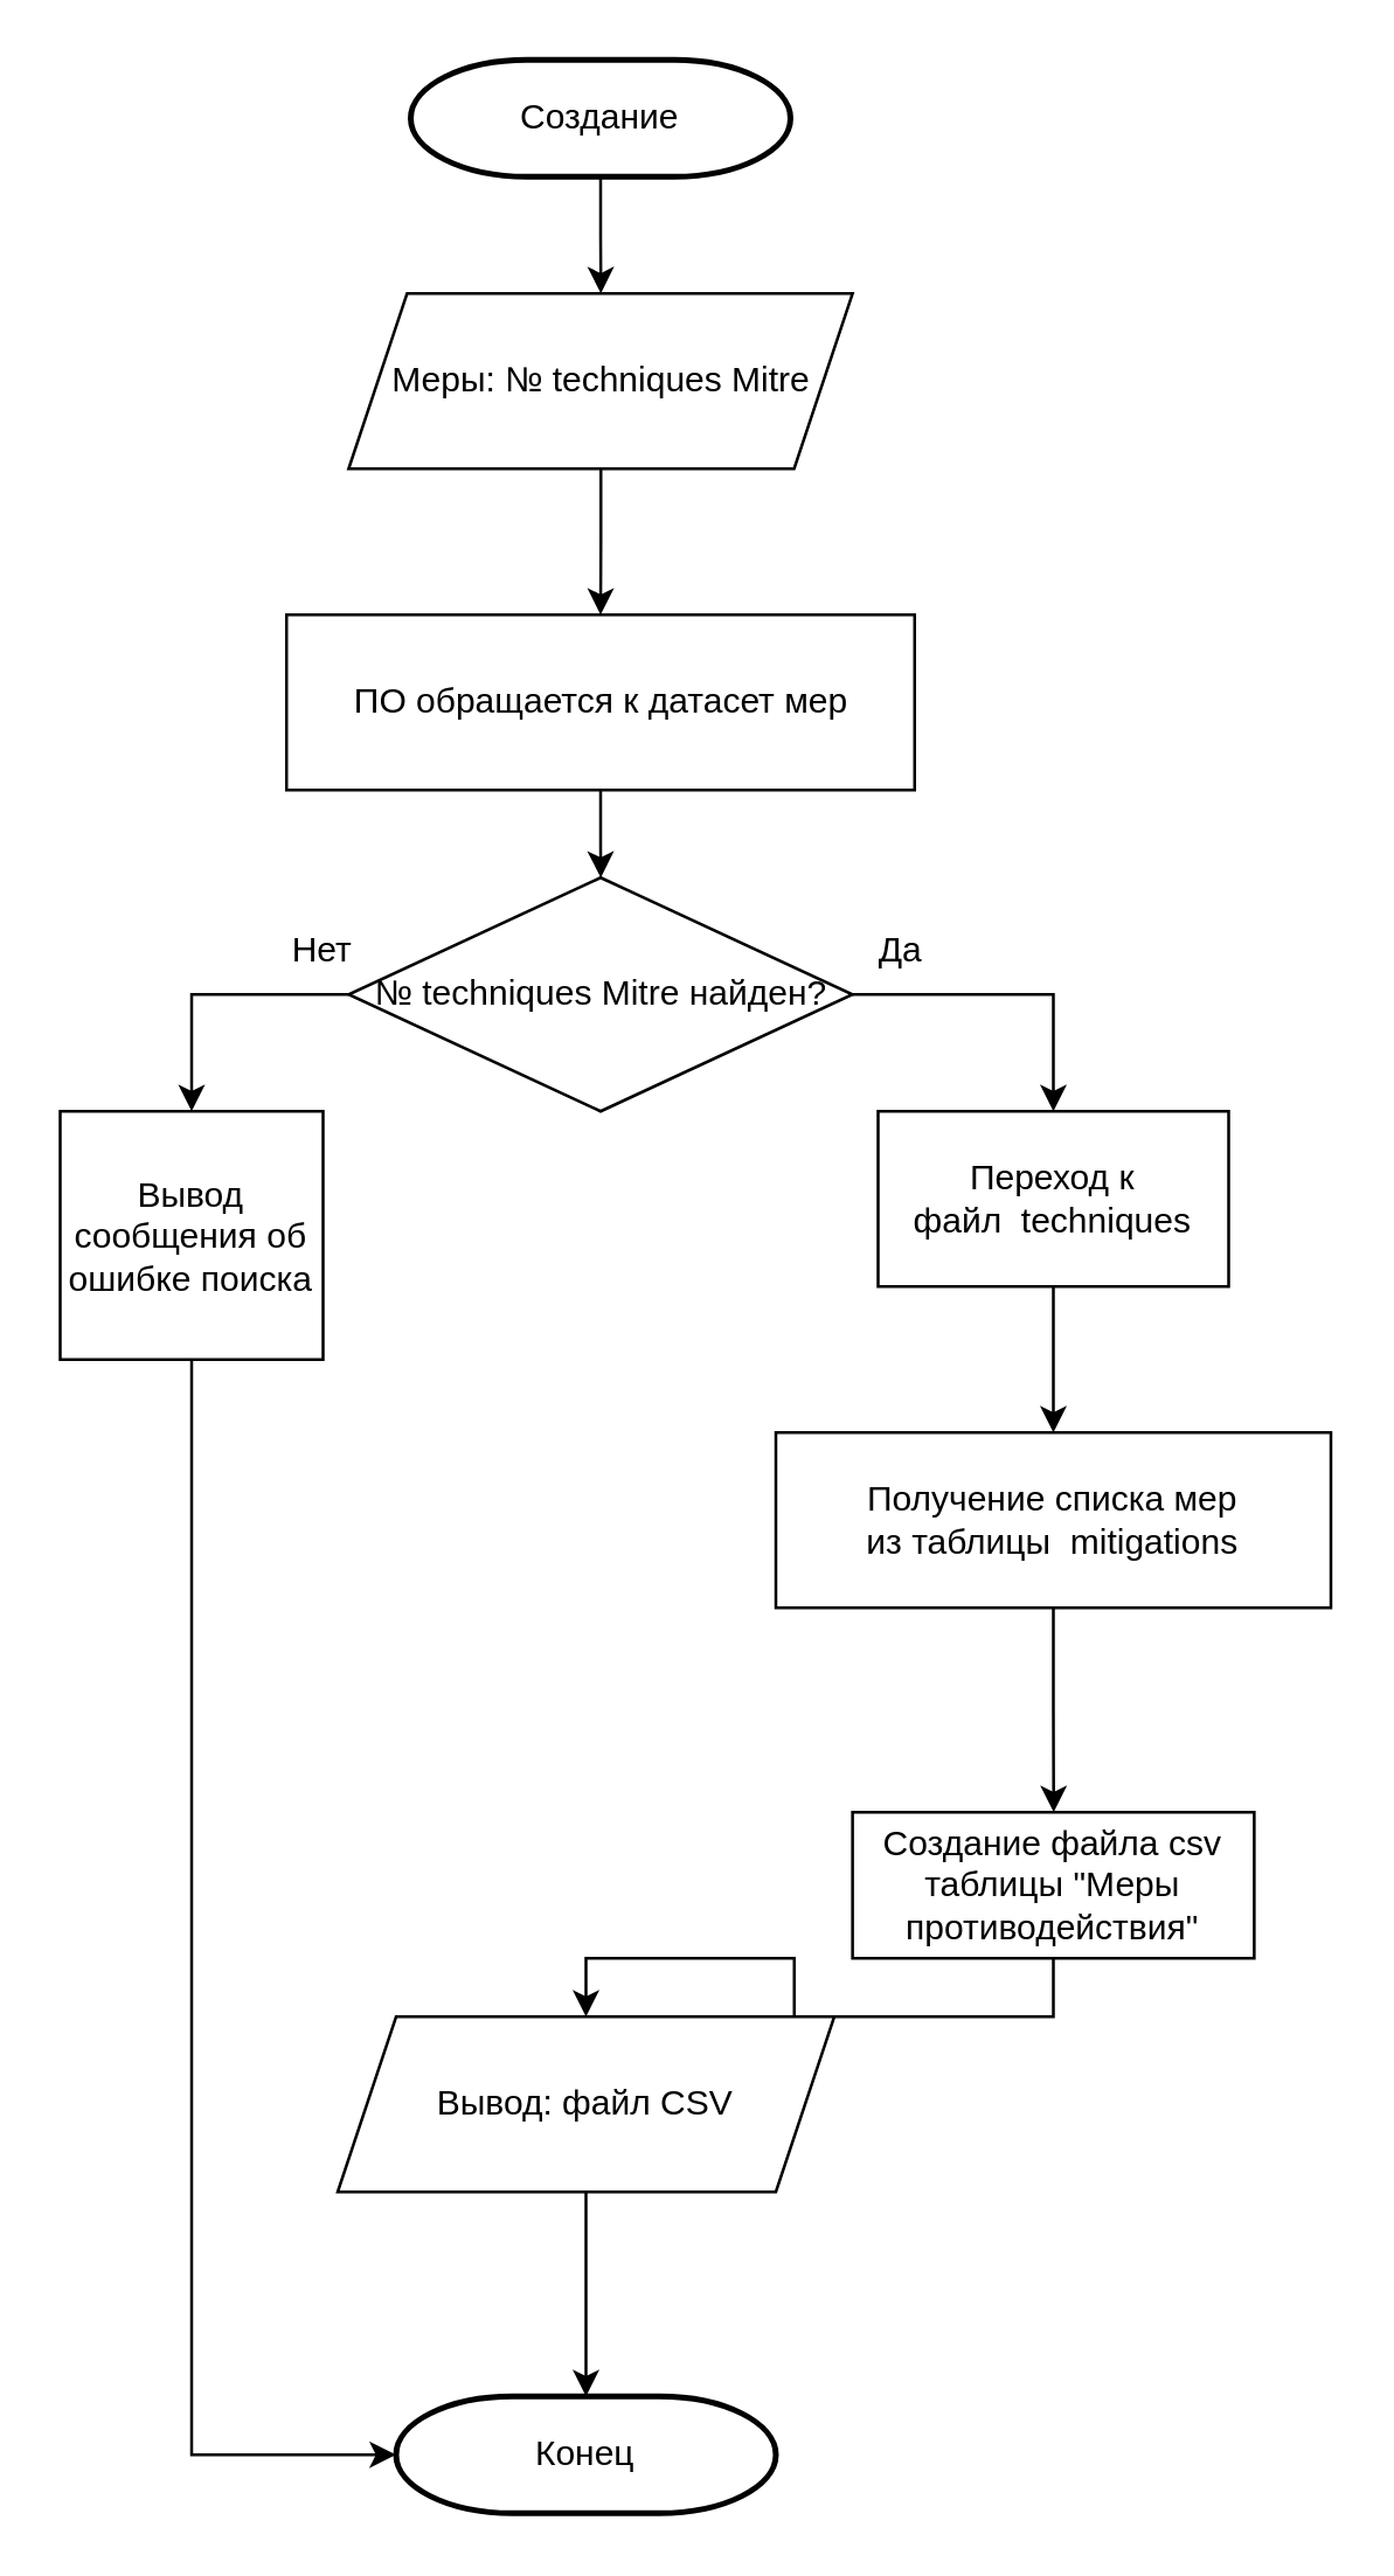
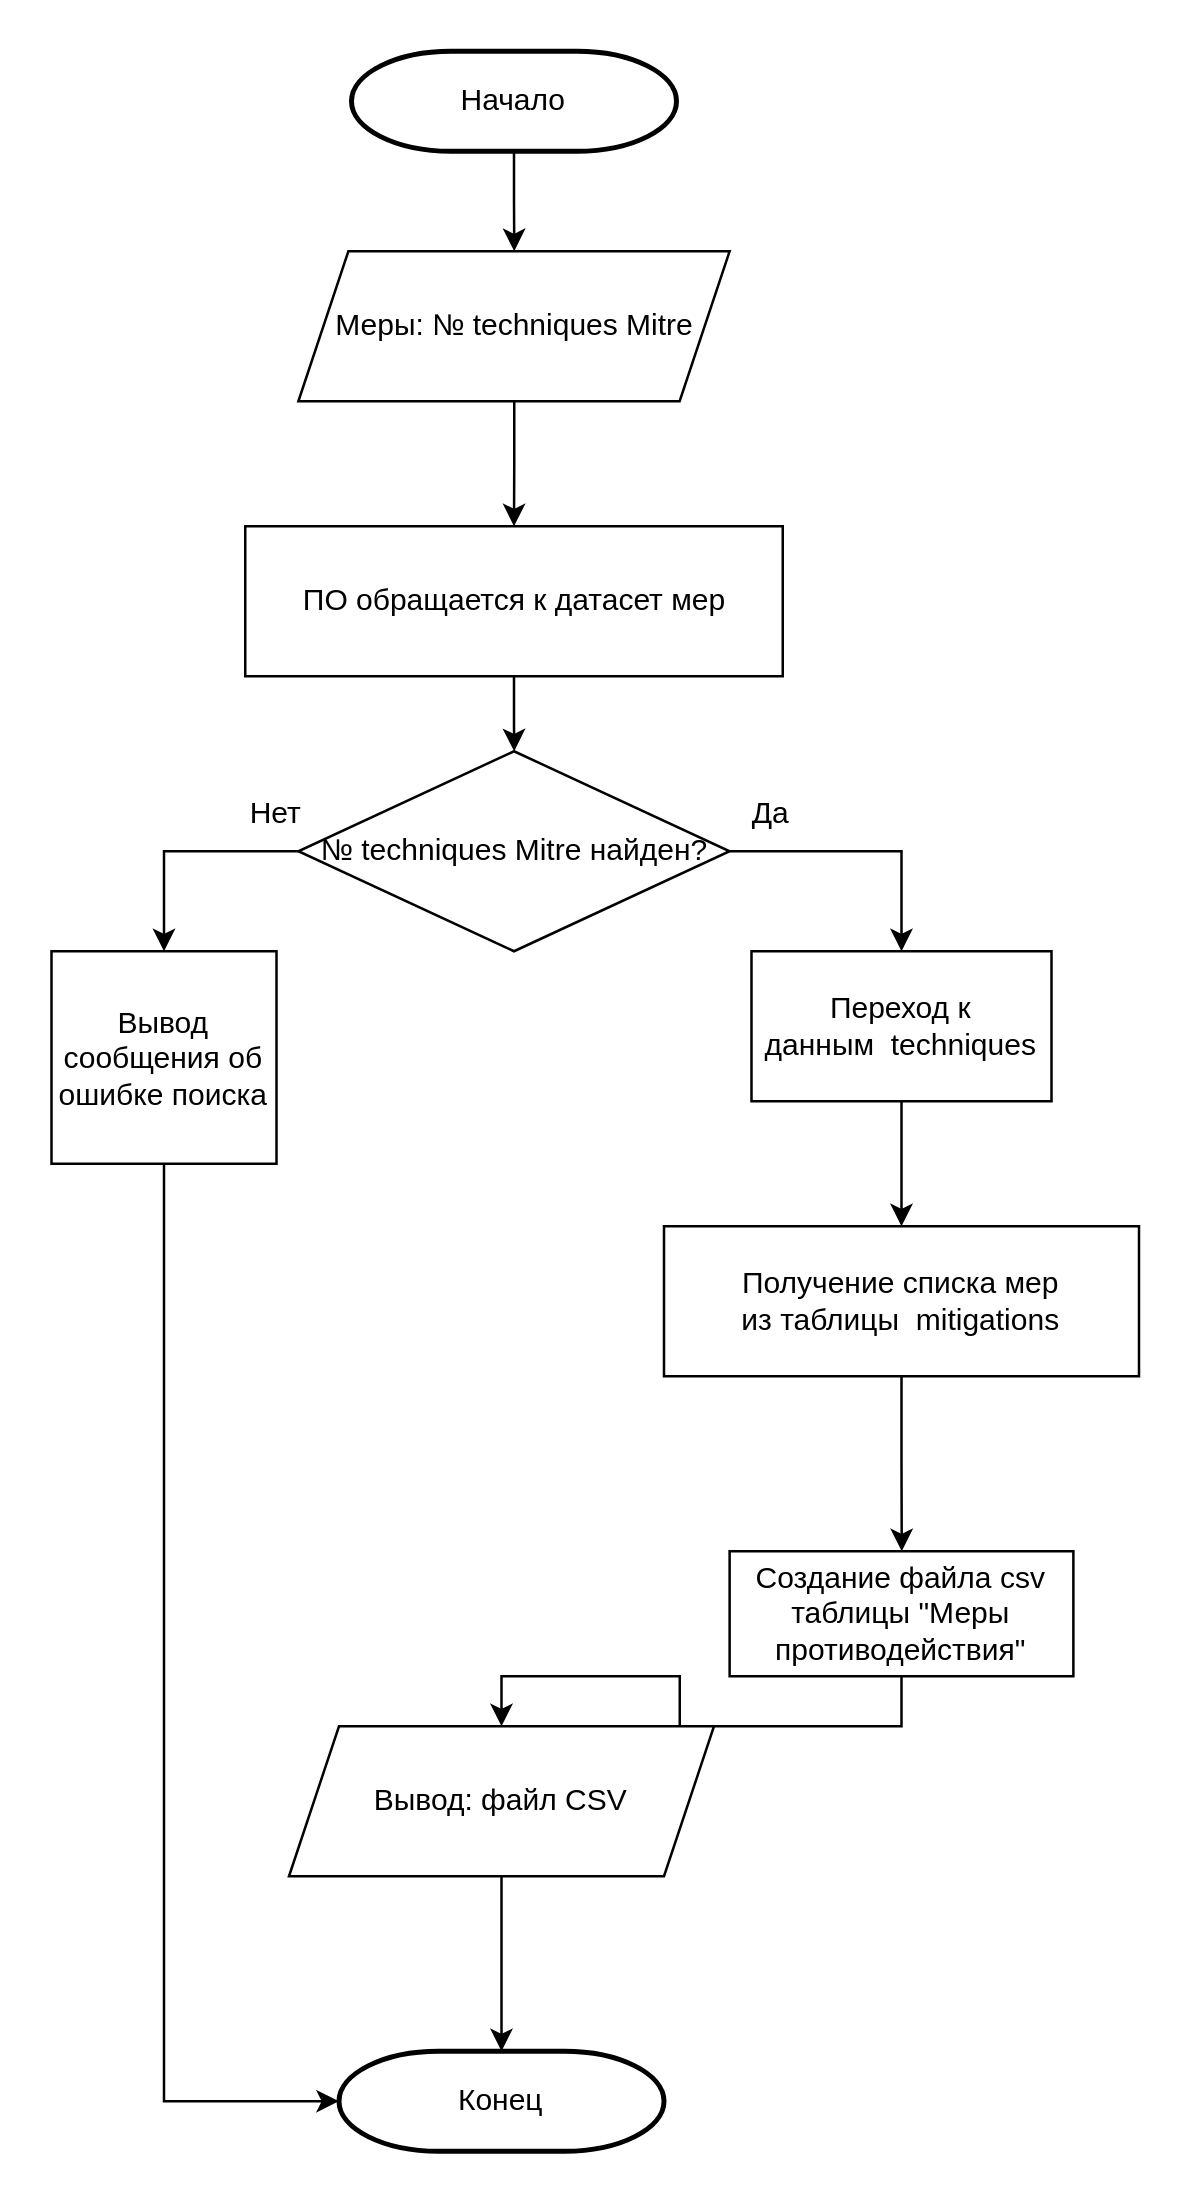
  <mxCell id="0" />
  <mxCell id="1" parent="0" />
  <mxCell id="2" value="" style="edgeStyle=orthogonalEdgeStyle;rounded=0;orthogonalLoop=1;jettySize=auto;html=1;" parent="1" source="3" target="6" edge="1"><mxGeometry relative="1" as="geometry" /></mxCell>
- <mxCell id="3" value="Создание" style="strokeWidth=2;html=1;shape=mxgraph.flowchart.terminator;whiteSpace=wrap;" parent="1" vertex="1"><mxGeometry x="140" y="20" width="130" height="40" as="geometry" /></mxCell>
+ <mxCell id="3" value="Начало" style="strokeWidth=2;html=1;shape=mxgraph.flowchart.terminator;whiteSpace=wrap;" parent="1" vertex="1"><mxGeometry x="140" y="20" width="130" height="40" as="geometry" /></mxCell>
  <mxCell id="4" value="Конец" style="strokeWidth=2;html=1;shape=mxgraph.flowchart.terminator;whiteSpace=wrap;" parent="1" vertex="1"><mxGeometry x="135" y="820" width="130" height="40" as="geometry" /></mxCell>
  <mxCell id="5" value="" style="edgeStyle=orthogonalEdgeStyle;rounded=0;orthogonalLoop=1;jettySize=auto;html=1;" parent="1" source="6" target="8" edge="1"><mxGeometry relative="1" as="geometry" /></mxCell>
  <mxCell id="6" value="Меры: № techniques Mitre" style="shape=parallelogram;perimeter=parallelogramPerimeter;whiteSpace=wrap;html=1;fixedSize=1;" parent="1" vertex="1"><mxGeometry x="118.75" y="100" width="172.5" height="60" as="geometry" /></mxCell>
  <mxCell id="7" value="" style="edgeStyle=orthogonalEdgeStyle;rounded=0;orthogonalLoop=1;jettySize=auto;html=1;" parent="1" source="8" target="11" edge="1"><mxGeometry relative="1" as="geometry" /></mxCell>
  <mxCell id="8" value="ПО обращается к датасет мер" style="rounded=0;whiteSpace=wrap;html=1;" parent="1" vertex="1"><mxGeometry x="97.5" y="210" width="215" height="60" as="geometry" /></mxCell>
  <mxCell id="9" style="edgeStyle=orthogonalEdgeStyle;rounded=0;orthogonalLoop=1;jettySize=auto;html=1;exitX=0;exitY=0.5;exitDx=0;exitDy=0;entryX=0.5;entryY=0;entryDx=0;entryDy=0;" parent="1" source="11" target="12" edge="1"><mxGeometry relative="1" as="geometry" /></mxCell>
  <mxCell id="10" style="edgeStyle=orthogonalEdgeStyle;rounded=0;orthogonalLoop=1;jettySize=auto;html=1;exitX=1;exitY=0.5;exitDx=0;exitDy=0;entryX=0.5;entryY=0;entryDx=0;entryDy=0;" parent="1" source="11" target="14" edge="1"><mxGeometry relative="1" as="geometry" /></mxCell>
  <mxCell id="11" value="№ techniques Mitre найден?" style="rhombus;whiteSpace=wrap;html=1;" parent="1" vertex="1"><mxGeometry x="118.75" y="300" width="172.5" height="80" as="geometry" /></mxCell>
  <mxCell id="12" value="Вывод сообщения об ошибке поиска" style="rounded=0;whiteSpace=wrap;html=1;" parent="1" vertex="1"><mxGeometry x="20" y="380" width="90" height="85" as="geometry" /></mxCell>
  <mxCell id="13" value="" style="edgeStyle=orthogonalEdgeStyle;rounded=0;orthogonalLoop=1;jettySize=auto;html=1;" parent="1" source="14" target="16" edge="1"><mxGeometry relative="1" as="geometry" /></mxCell>
- <mxCell id="14" value="Переход к файл&amp;nbsp;&amp;nbsp;techniques" style="rounded=0;whiteSpace=wrap;html=1;" parent="1" vertex="1"><mxGeometry x="300" y="380" width="120" height="60" as="geometry" /></mxCell>
+ <mxCell id="14" value="Переход к данным&amp;nbsp;&amp;nbsp;techniques" style="rounded=0;whiteSpace=wrap;html=1;" parent="1" vertex="1"><mxGeometry x="300" y="380" width="120" height="60" as="geometry" /></mxCell>
  <mxCell id="15" value="" style="edgeStyle=orthogonalEdgeStyle;rounded=0;orthogonalLoop=1;jettySize=auto;html=1;" parent="1" source="16" target="21" edge="1"><mxGeometry relative="1" as="geometry" /></mxCell>
  <mxCell id="16" value="Получение списка мер&lt;br&gt;из таблицы&amp;nbsp; mitigations" style="rounded=0;whiteSpace=wrap;html=1;" parent="1" vertex="1"><mxGeometry x="265" y="490" width="190" height="60" as="geometry" /></mxCell>
  <mxCell id="17" value="Да" style="text;html=1;align=center;verticalAlign=middle;whiteSpace=wrap;rounded=0;" parent="1" vertex="1"><mxGeometry x="277.5" y="310" width="60" height="30" as="geometry" /></mxCell>
  <mxCell id="18" value="Нет" style="text;html=1;align=center;verticalAlign=middle;whiteSpace=wrap;rounded=0;" parent="1" vertex="1"><mxGeometry x="80" y="310" width="60" height="30" as="geometry" /></mxCell>
  <mxCell id="19" style="edgeStyle=orthogonalEdgeStyle;rounded=0;orthogonalLoop=1;jettySize=auto;html=1;exitX=0.5;exitY=1;exitDx=0;exitDy=0;entryX=0;entryY=0.5;entryDx=0;entryDy=0;entryPerimeter=0;" parent="1" source="12" target="4" edge="1"><mxGeometry relative="1" as="geometry" /></mxCell>
  <mxCell id="20" style="edgeStyle=orthogonalEdgeStyle;rounded=0;orthogonalLoop=1;jettySize=auto;html=1;exitX=0.5;exitY=1;exitDx=0;exitDy=0;entryX=0.5;entryY=0;entryDx=0;entryDy=0;" parent="1" source="21" target="23" edge="1"><mxGeometry relative="1" as="geometry" /></mxCell>
  <mxCell id="21" value="Создание файла csv таблицы &quot;Меры противодействия&quot;" style="rounded=0;whiteSpace=wrap;html=1;" parent="1" vertex="1"><mxGeometry x="291.25" y="620" width="137.5" height="50" as="geometry" /></mxCell>
  <mxCell id="22" value="" style="edgeStyle=orthogonalEdgeStyle;rounded=0;orthogonalLoop=1;jettySize=auto;html=1;" parent="1" source="23" target="4" edge="1"><mxGeometry relative="1" as="geometry" /></mxCell>
  <mxCell id="23" value="Вывод: файл CSV" style="shape=parallelogram;perimeter=parallelogramPerimeter;whiteSpace=wrap;html=1;fixedSize=1;" parent="1" vertex="1"><mxGeometry x="115" y="690" width="170" height="60" as="geometry" /></mxCell>
